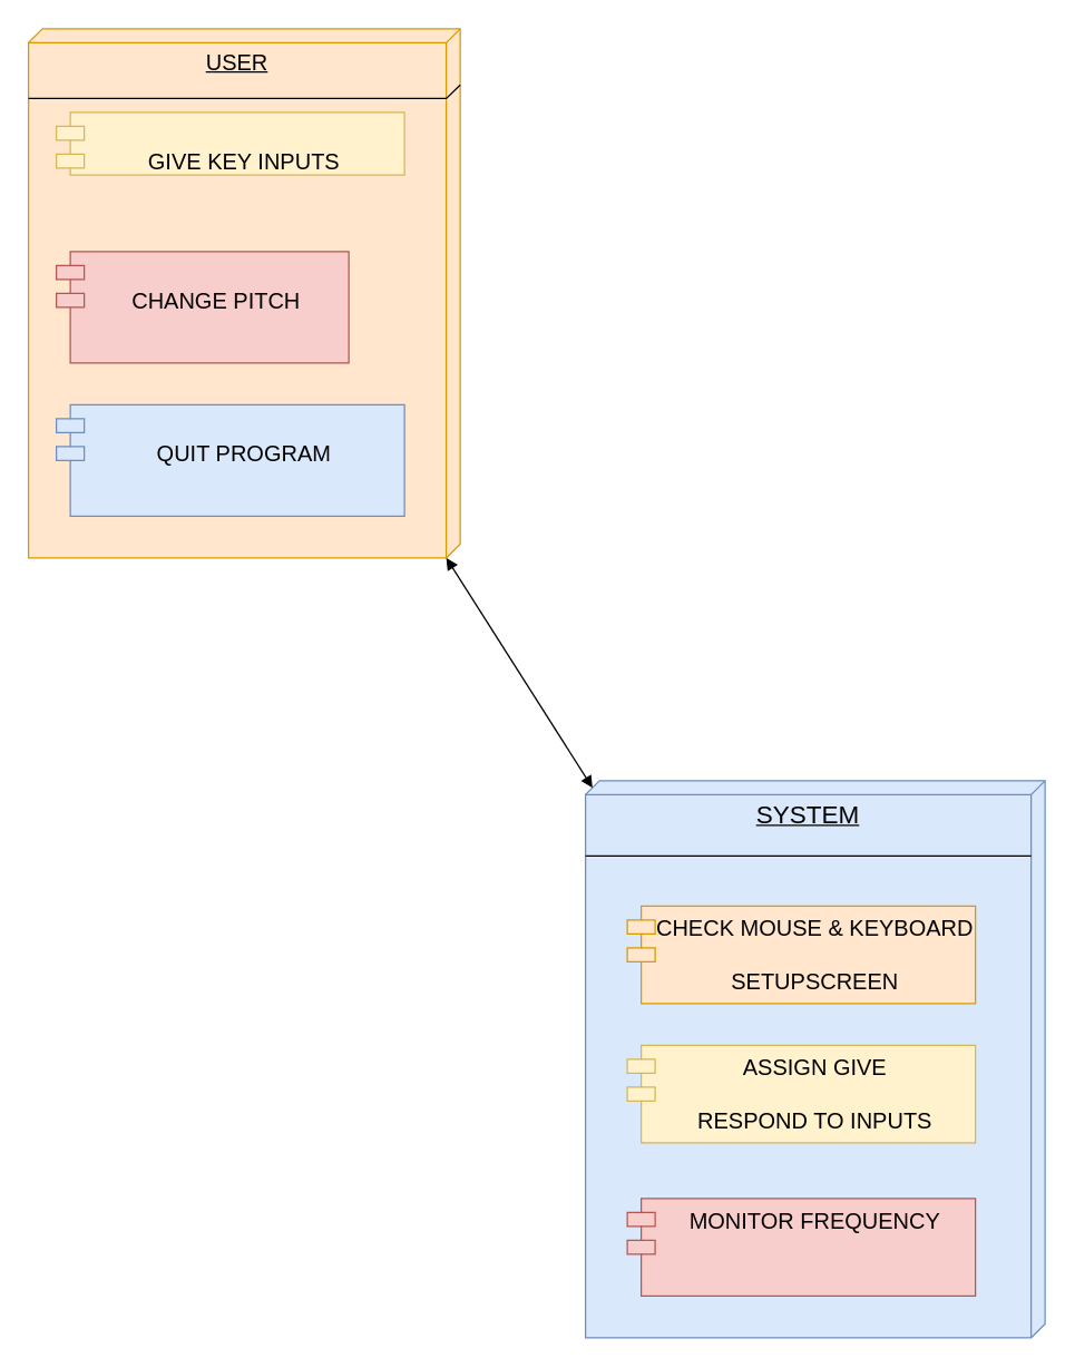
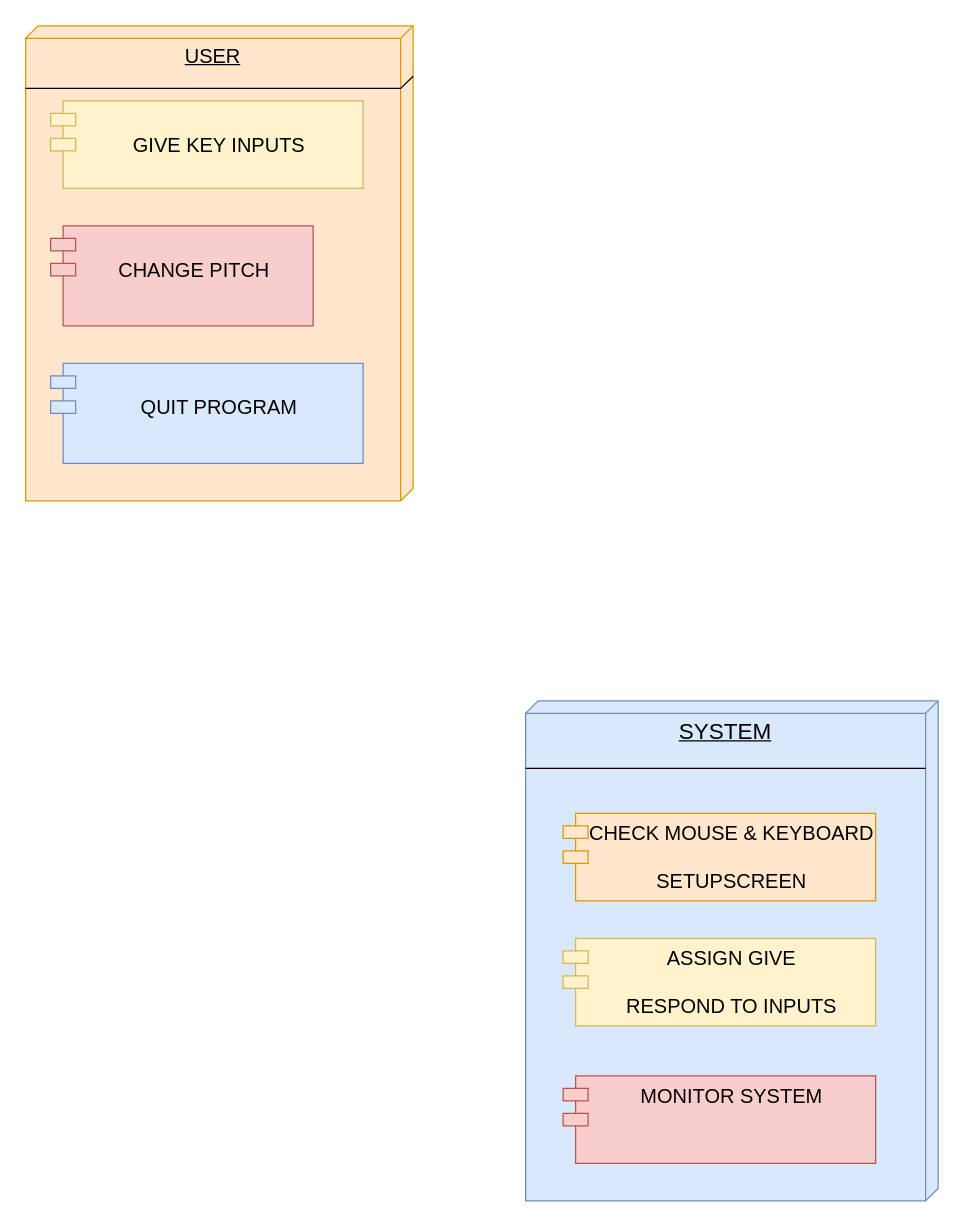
  <mxCell id="0" />
  <mxCell id="1" parent="0" />
  <mxCell id="2" value="&lt;font size=&quot;3&quot;&gt;USER&lt;/font&gt;" style="verticalAlign=top;align=center;spacingTop=8;spacingLeft=2;spacingRight=12;shape=cube;size=10;direction=south;fontStyle=4;html=1;whiteSpace=wrap;fillColor=#ffe6cc;strokeColor=#d79b00;" vertex="1" parent="1"><mxGeometry x="20" y="20" width="310" height="380" as="geometry" /></mxCell>
  <mxCell id="3" value="" style="endArrow=none;html=1;rounded=0;" edge="1" parent="1" target="2"><mxGeometry relative="1" as="geometry"><mxPoint x="20" y="70" as="sourcePoint" /><mxPoint x="180" y="70" as="targetPoint" /><Array as="points"><mxPoint x="320" y="70" /></Array></mxGeometry></mxCell>
- <mxCell id="4" value="&lt;font style=&quot;font-size: 16px;&quot;&gt;&lt;br&gt;GIVE KEY INPUTS&lt;/font&gt;" style="shape=module;align=left;spacingLeft=20;align=center;verticalAlign=top;whiteSpace=wrap;html=1;fillColor=#fff2cc;strokeColor=#d6b656;" vertex="1" parent="1"><mxGeometry x="40" y="80" width="250" height="45" as="geometry" /></mxCell>
+ <mxCell id="4" value="&lt;font style=&quot;font-size: 16px;&quot;&gt;&lt;br&gt;GIVE KEY INPUTS&lt;/font&gt;" style="shape=module;align=left;spacingLeft=20;align=center;verticalAlign=top;whiteSpace=wrap;html=1;fillColor=#fff2cc;strokeColor=#d6b656;" vertex="1" parent="1"><mxGeometry x="40" y="80" width="250" height="70" as="geometry" /></mxCell>
  <mxCell id="5" value="&lt;font style=&quot;font-size: 16px;&quot;&gt;&lt;br&gt;CHANGE PITCH&lt;/font&gt;" style="shape=module;align=left;spacingLeft=20;align=center;verticalAlign=top;whiteSpace=wrap;html=1;fillColor=#f8cecc;strokeColor=#b85450;" vertex="1" parent="1"><mxGeometry x="40" y="180" width="210" height="80" as="geometry" /></mxCell>
  <mxCell id="6" value="&lt;font style=&quot;font-size: 16px;&quot;&gt;&lt;br&gt;QUIT PROGRAM&lt;/font&gt;" style="shape=module;align=left;spacingLeft=20;align=center;verticalAlign=top;whiteSpace=wrap;html=1;fillColor=#dae8fc;strokeColor=#6c8ebf;" vertex="1" parent="1"><mxGeometry x="40" y="290" width="250" height="80" as="geometry" /></mxCell>
  <mxCell id="7" value="&lt;font style=&quot;font-size: 18px;&quot;&gt;SYSTEM&lt;/font&gt;" style="verticalAlign=top;align=center;spacingTop=8;spacingLeft=2;spacingRight=12;shape=cube;size=10;direction=south;fontStyle=4;html=1;whiteSpace=wrap;fillColor=#dae8fc;strokeColor=#6c8ebf;" vertex="1" parent="1"><mxGeometry x="420" y="560" width="330" height="400" as="geometry" /></mxCell>
  <mxCell id="8" value="" style="line;strokeWidth=1;fillColor=none;align=left;verticalAlign=middle;spacingTop=-1;spacingLeft=3;spacingRight=3;rotatable=0;labelPosition=right;points=[];portConstraint=eastwest;strokeColor=inherit;" vertex="1" parent="1"><mxGeometry x="420" y="610" width="320" height="8" as="geometry" /></mxCell>
  <mxCell id="9" value="&lt;font style=&quot;font-size: 16px;&quot;&gt;CHECK MOUSE &amp;amp; KEYBOARD&lt;br&gt;&lt;br&gt;SETUPSCREEN&lt;/font&gt;" style="shape=module;align=left;spacingLeft=20;align=center;verticalAlign=top;whiteSpace=wrap;html=1;fillColor=#ffe6cc;strokeColor=#d79b00;" vertex="1" parent="1"><mxGeometry x="450" y="650" width="250" height="70" as="geometry" /></mxCell>
  <mxCell id="10" value="&lt;font style=&quot;font-size: 16px;&quot;&gt;ASSIGN GIVE&lt;br&gt;&lt;br&gt;RESPOND TO INPUTS&lt;br&gt;&lt;/font&gt;" style="shape=module;align=left;spacingLeft=20;align=center;verticalAlign=top;whiteSpace=wrap;html=1;fillColor=#fff2cc;strokeColor=#d6b656;" vertex="1" parent="1"><mxGeometry x="450" y="750" width="250" height="70" as="geometry" /></mxCell>
- <mxCell id="11" value="&lt;font style=&quot;font-size: 16px;&quot;&gt;MONITOR FREQUENCY&lt;/font&gt;" style="shape=module;align=left;spacingLeft=20;align=center;verticalAlign=top;whiteSpace=wrap;html=1;fillColor=#f8cecc;strokeColor=#b85450;" vertex="1" parent="1"><mxGeometry x="450" y="860" width="250" height="70" as="geometry" /></mxCell>
- <mxCell id="12" value="" style="endArrow=block;startArrow=block;endFill=1;startFill=1;html=1;rounded=0;exitX=0;exitY=0;exitDx=380;exitDy=10;exitPerimeter=0;entryX=0;entryY=0;entryDx=5;entryDy=325;entryPerimeter=0;" edge="1" parent="1" source="2" target="7"><mxGeometry width="160" relative="1" as="geometry"><mxPoint x="410" y="440" as="sourcePoint" /><mxPoint x="570" y="440" as="targetPoint" /></mxGeometry></mxCell>
+ <mxCell id="11" value="&lt;font style=&quot;font-size: 16px;&quot;&gt;MONITOR SYSTEM&lt;/font&gt;" style="shape=module;align=left;spacingLeft=20;align=center;verticalAlign=top;whiteSpace=wrap;html=1;fillColor=#f8cecc;strokeColor=#b85450;" vertex="1" parent="1"><mxGeometry x="450" y="860" width="250" height="70" as="geometry" /></mxCell>
